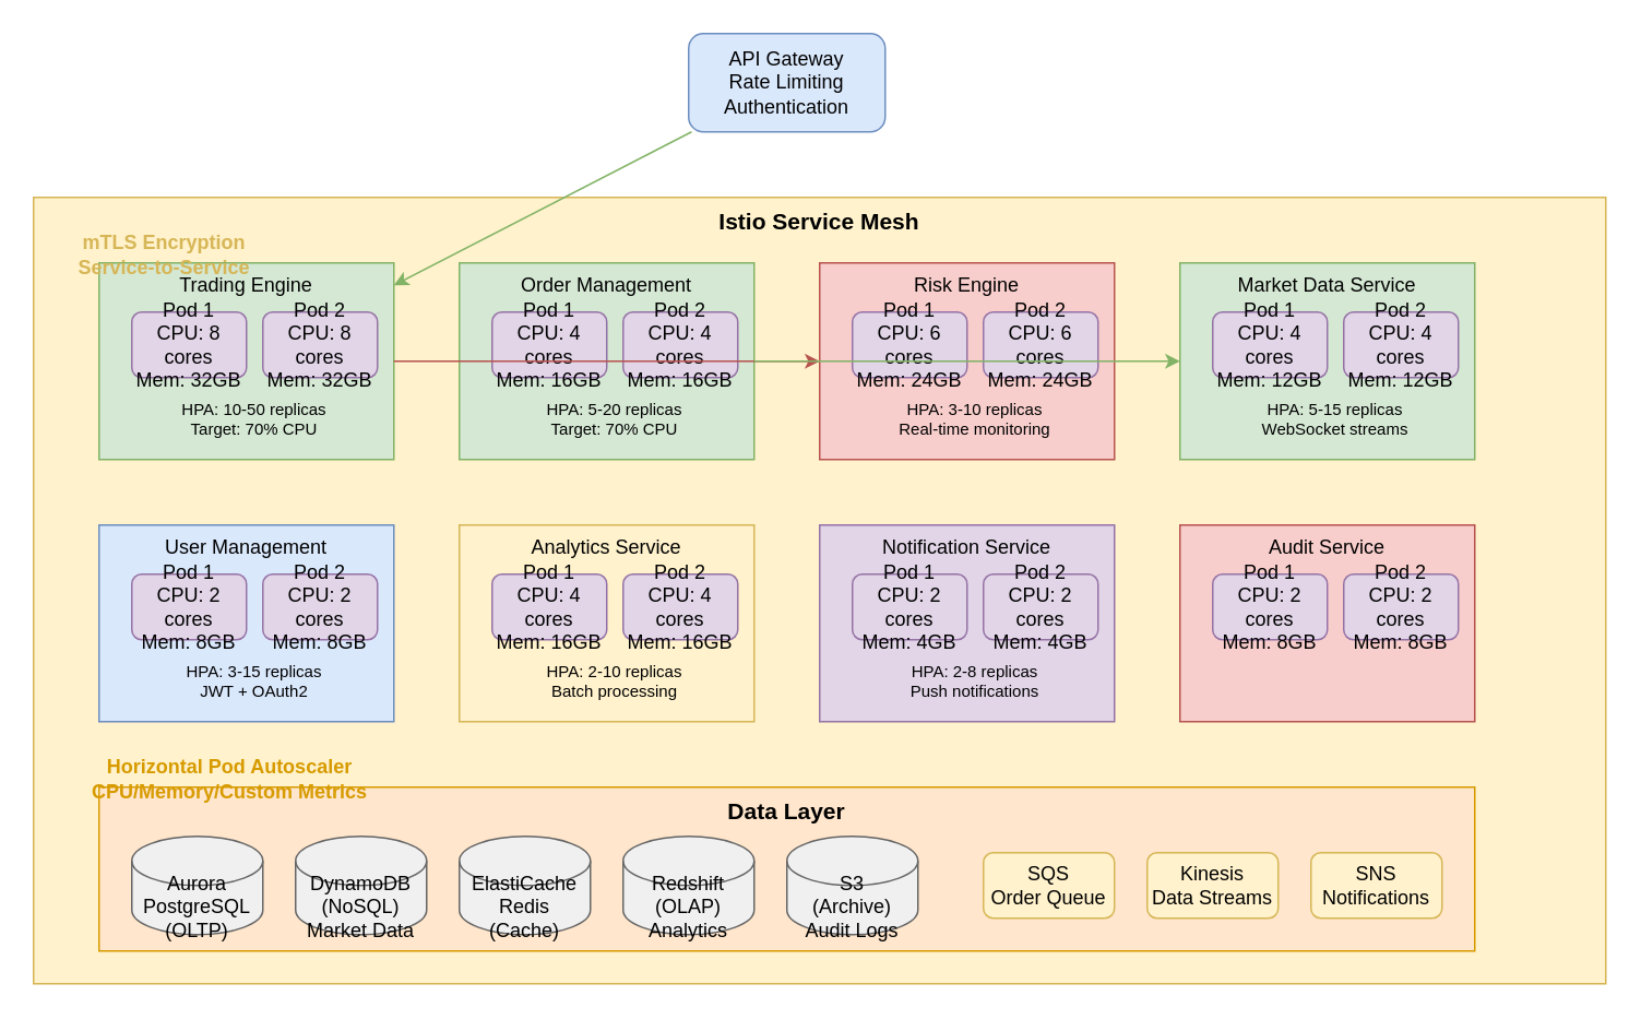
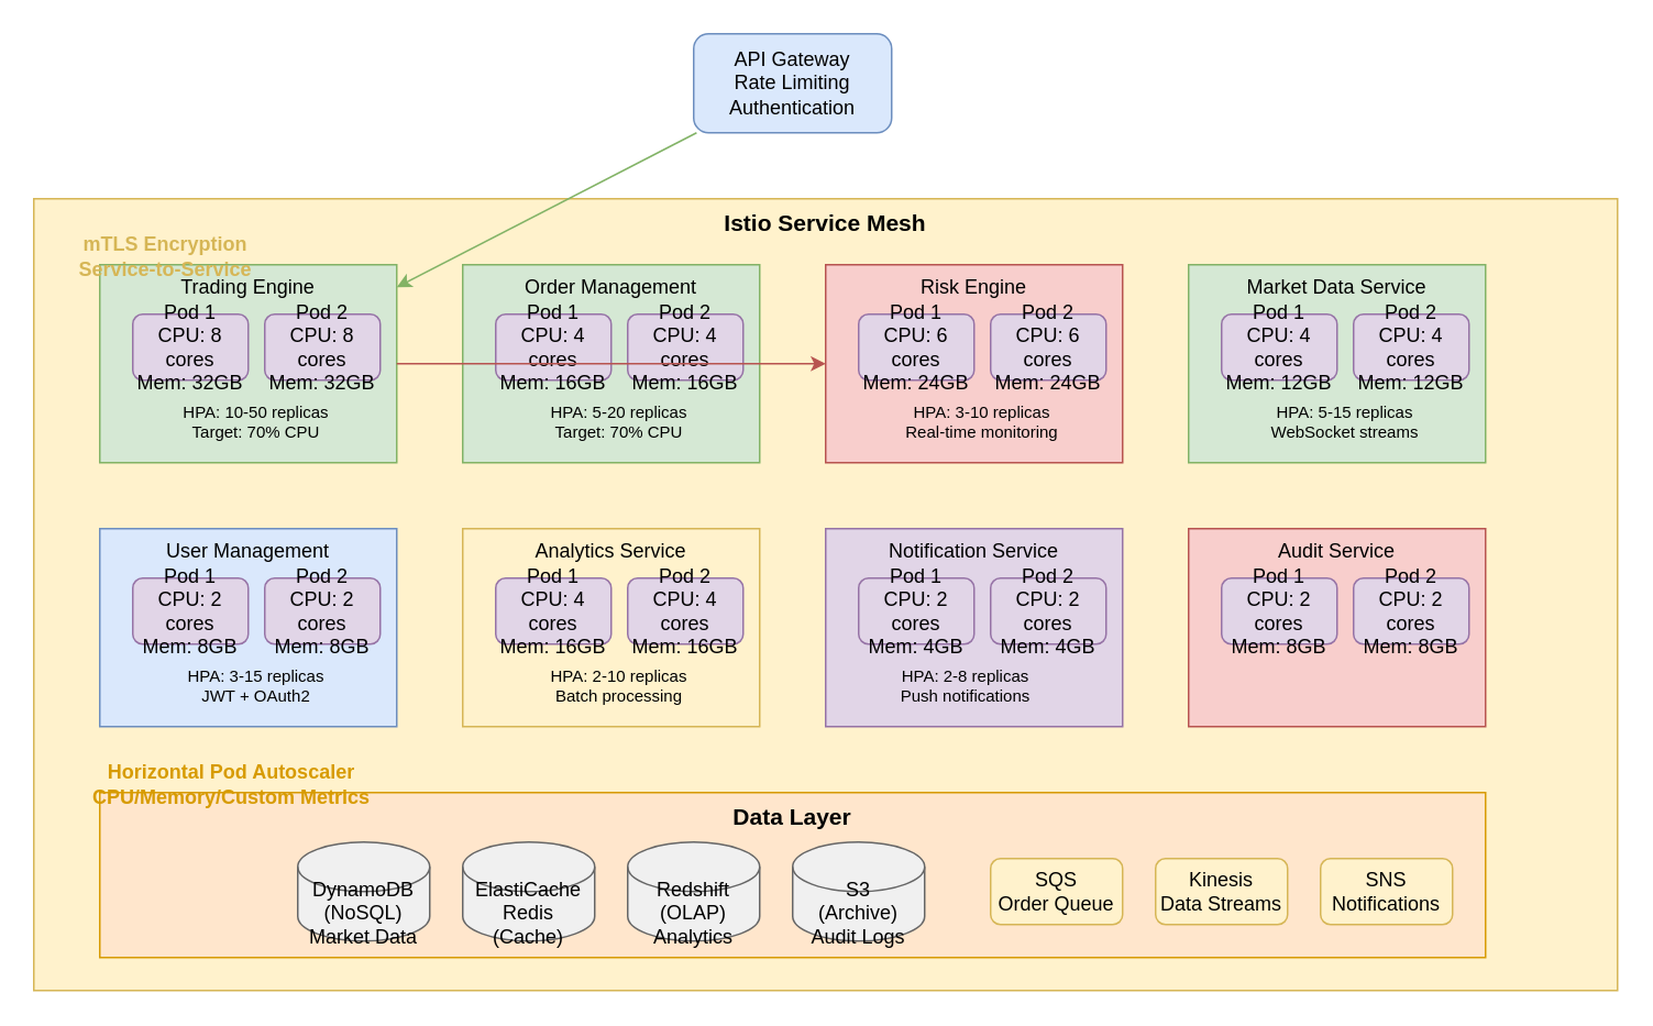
  <mxCell id="0" />
  <mxCell id="1" parent="0" />
  <mxCell id="2" value="API Gateway&#10;Rate Limiting&#10;Authentication" style="rounded=1;whiteSpace=wrap;html=1;fillColor=#dae8fc;strokeColor=#6c8ebf;" vertex="1" parent="1"><mxGeometry x="420" y="20" width="120" height="60" as="geometry" /></mxCell>
  <mxCell id="3" value="Istio Service Mesh" style="rounded=0;whiteSpace=wrap;html=1;fillColor=#fff2cc;strokeColor=#d6b656;verticalAlign=top;fontSize=14;fontStyle=1;" vertex="1" parent="1"><mxGeometry x="20" y="120" width="960" height="480" as="geometry" /></mxCell>
  <mxCell id="4" value="Trading Engine" style="rounded=0;whiteSpace=wrap;html=1;fillColor=#d5e8d4;strokeColor=#82b366;verticalAlign=top;" vertex="1" parent="1"><mxGeometry x="60" y="160" width="180" height="120" as="geometry" /></mxCell>
  <mxCell id="5" value="Pod 1&#10;CPU: 8 cores&#10;Mem: 32GB" style="rounded=1;whiteSpace=wrap;html=1;fillColor=#e1d5e7;strokeColor=#9673a6;" vertex="1" parent="1"><mxGeometry x="80" y="190" width="70" height="40" as="geometry" /></mxCell>
  <mxCell id="6" value="Pod 2&#10;CPU: 8 cores&#10;Mem: 32GB" style="rounded=1;whiteSpace=wrap;html=1;fillColor=#e1d5e7;strokeColor=#9673a6;" vertex="1" parent="1"><mxGeometry x="160" y="190" width="70" height="40" as="geometry" /></mxCell>
  <mxCell id="7" value="HPA: 10-50 replicas&#10;Target: 70% CPU" style="text;html=1;strokeColor=none;fillColor=none;align=center;verticalAlign=middle;whiteSpace=wrap;rounded=0;fontSize=10;" vertex="1" parent="1"><mxGeometry x="80" y="240" width="150" height="30" as="geometry" /></mxCell>
  <mxCell id="8" value="Order Management" style="rounded=0;whiteSpace=wrap;html=1;fillColor=#d5e8d4;strokeColor=#82b366;verticalAlign=top;" vertex="1" parent="1"><mxGeometry x="280" y="160" width="180" height="120" as="geometry" /></mxCell>
  <mxCell id="9" value="Pod 1&#10;CPU: 4 cores&#10;Mem: 16GB" style="rounded=1;whiteSpace=wrap;html=1;fillColor=#e1d5e7;strokeColor=#9673a6;" vertex="1" parent="1"><mxGeometry x="300" y="190" width="70" height="40" as="geometry" /></mxCell>
  <mxCell id="10" value="Pod 2&#10;CPU: 4 cores&#10;Mem: 16GB" style="rounded=1;whiteSpace=wrap;html=1;fillColor=#e1d5e7;strokeColor=#9673a6;" vertex="1" parent="1"><mxGeometry x="380" y="190" width="70" height="40" as="geometry" /></mxCell>
  <mxCell id="11" value="HPA: 5-20 replicas&#10;Target: 70% CPU" style="text;html=1;strokeColor=none;fillColor=none;align=center;verticalAlign=middle;whiteSpace=wrap;rounded=0;fontSize=10;" vertex="1" parent="1"><mxGeometry x="300" y="240" width="150" height="30" as="geometry" /></mxCell>
  <mxCell id="12" value="Risk Engine" style="rounded=0;whiteSpace=wrap;html=1;fillColor=#f8cecc;strokeColor=#b85450;verticalAlign=top;" vertex="1" parent="1"><mxGeometry x="500" y="160" width="180" height="120" as="geometry" /></mxCell>
  <mxCell id="13" value="Pod 1&#10;CPU: 6 cores&#10;Mem: 24GB" style="rounded=1;whiteSpace=wrap;html=1;fillColor=#e1d5e7;strokeColor=#9673a6;" vertex="1" parent="1"><mxGeometry x="520" y="190" width="70" height="40" as="geometry" /></mxCell>
  <mxCell id="14" value="Pod 2&#10;CPU: 6 cores&#10;Mem: 24GB" style="rounded=1;whiteSpace=wrap;html=1;fillColor=#e1d5e7;strokeColor=#9673a6;" vertex="1" parent="1"><mxGeometry x="600" y="190" width="70" height="40" as="geometry" /></mxCell>
  <mxCell id="15" value="HPA: 3-10 replicas&#10;Real-time monitoring" style="text;html=1;strokeColor=none;fillColor=none;align=center;verticalAlign=middle;whiteSpace=wrap;rounded=0;fontSize=10;" vertex="1" parent="1"><mxGeometry x="520" y="240" width="150" height="30" as="geometry" /></mxCell>
  <mxCell id="16" value="Market Data Service" style="rounded=0;whiteSpace=wrap;html=1;fillColor=#d5e8d4;strokeColor=#82b366;verticalAlign=top;" vertex="1" parent="1"><mxGeometry x="720" y="160" width="180" height="120" as="geometry" /></mxCell>
  <mxCell id="17" value="Pod 1&#10;CPU: 4 cores&#10;Mem: 12GB" style="rounded=1;whiteSpace=wrap;html=1;fillColor=#e1d5e7;strokeColor=#9673a6;" vertex="1" parent="1"><mxGeometry x="740" y="190" width="70" height="40" as="geometry" /></mxCell>
  <mxCell id="18" value="Pod 2&#10;CPU: 4 cores&#10;Mem: 12GB" style="rounded=1;whiteSpace=wrap;html=1;fillColor=#e1d5e7;strokeColor=#9673a6;" vertex="1" parent="1"><mxGeometry x="820" y="190" width="70" height="40" as="geometry" /></mxCell>
  <mxCell id="19" value="HPA: 5-15 replicas&#10;WebSocket streams" style="text;html=1;strokeColor=none;fillColor=none;align=center;verticalAlign=middle;whiteSpace=wrap;rounded=0;fontSize=10;" vertex="1" parent="1"><mxGeometry x="740" y="240" width="150" height="30" as="geometry" /></mxCell>
  <mxCell id="20" value="User Management" style="rounded=0;whiteSpace=wrap;html=1;fillColor=#dae8fc;strokeColor=#6c8ebf;verticalAlign=top;" vertex="1" parent="1"><mxGeometry x="60" y="320" width="180" height="120" as="geometry" /></mxCell>
  <mxCell id="21" value="Pod 1&#10;CPU: 2 cores&#10;Mem: 8GB" style="rounded=1;whiteSpace=wrap;html=1;fillColor=#e1d5e7;strokeColor=#9673a6;" vertex="1" parent="1"><mxGeometry x="80" y="350" width="70" height="40" as="geometry" /></mxCell>
  <mxCell id="22" value="Pod 2&#10;CPU: 2 cores&#10;Mem: 8GB" style="rounded=1;whiteSpace=wrap;html=1;fillColor=#e1d5e7;strokeColor=#9673a6;" vertex="1" parent="1"><mxGeometry x="160" y="350" width="70" height="40" as="geometry" /></mxCell>
  <mxCell id="23" value="HPA: 3-15 replicas&#10;JWT + OAuth2" style="text;html=1;strokeColor=none;fillColor=none;align=center;verticalAlign=middle;whiteSpace=wrap;rounded=0;fontSize=10;" vertex="1" parent="1"><mxGeometry x="80" y="400" width="150" height="30" as="geometry" /></mxCell>
  <mxCell id="24" value="Analytics Service" style="rounded=0;whiteSpace=wrap;html=1;fillColor=#fff2cc;strokeColor=#d6b656;verticalAlign=top;" vertex="1" parent="1"><mxGeometry x="280" y="320" width="180" height="120" as="geometry" /></mxCell>
  <mxCell id="25" value="Pod 1&#10;CPU: 4 cores&#10;Mem: 16GB" style="rounded=1;whiteSpace=wrap;html=1;fillColor=#e1d5e7;strokeColor=#9673a6;" vertex="1" parent="1"><mxGeometry x="300" y="350" width="70" height="40" as="geometry" /></mxCell>
  <mxCell id="26" value="Pod 2&#10;CPU: 4 cores&#10;Mem: 16GB" style="rounded=1;whiteSpace=wrap;html=1;fillColor=#e1d5e7;strokeColor=#9673a6;" vertex="1" parent="1"><mxGeometry x="380" y="350" width="70" height="40" as="geometry" /></mxCell>
  <mxCell id="27" value="HPA: 2-10 replicas&#10;Batch processing" style="text;html=1;strokeColor=none;fillColor=none;align=center;verticalAlign=middle;whiteSpace=wrap;rounded=0;fontSize=10;" vertex="1" parent="1"><mxGeometry x="300" y="400" width="150" height="30" as="geometry" /></mxCell>
  <mxCell id="28" value="Notification Service" style="rounded=0;whiteSpace=wrap;html=1;fillColor=#e1d5e7;strokeColor=#9673a6;verticalAlign=top;" vertex="1" parent="1"><mxGeometry x="500" y="320" width="180" height="120" as="geometry" /></mxCell>
  <mxCell id="29" value="Pod 1&#10;CPU: 2 cores&#10;Mem: 4GB" style="rounded=1;whiteSpace=wrap;html=1;fillColor=#e1d5e7;strokeColor=#9673a6;" vertex="1" parent="1"><mxGeometry x="520" y="350" width="70" height="40" as="geometry" /></mxCell>
  <mxCell id="30" value="Pod 2&#10;CPU: 2 cores&#10;Mem: 4GB" style="rounded=1;whiteSpace=wrap;html=1;fillColor=#e1d5e7;strokeColor=#9673a6;" vertex="1" parent="1"><mxGeometry x="600" y="350" width="70" height="40" as="geometry" /></mxCell>
- <mxCell id="31" value="HPA: 2-8 replicas&#10;Push notifications" style="text;html=1;strokeColor=none;fillColor=none;align=center;verticalAlign=middle;whiteSpace=wrap;rounded=0;fontSize=10;" vertex="1" parent="1"><mxGeometry x="520" y="400" width="150" height="30" as="geometry" /></mxCell>
+ <mxCell id="31" value="HPA: 2-8 replicas&#10;Push notifications" style="text;html=1;strokeColor=none;fillColor=none;align=center;verticalAlign=middle;whiteSpace=wrap;rounded=0;fontSize=10;" vertex="1" parent="1"><mxGeometry x="510" y="400" width="150" height="30" as="geometry" /></mxCell>
  <mxCell id="32" value="Audit Service" style="rounded=0;whiteSpace=wrap;html=1;fillColor=#f8cecc;strokeColor=#b85450;verticalAlign=top;" vertex="1" parent="1"><mxGeometry x="720" y="320" width="180" height="120" as="geometry" /></mxCell>
  <mxCell id="33" value="Pod 1&#10;CPU: 2 cores&#10;Mem: 8GB" style="rounded=1;whiteSpace=wrap;html=1;fillColor=#e1d5e7;strokeColor=#9673a6;" vertex="1" parent="1"><mxGeometry x="740" y="350" width="70" height="40" as="geometry" /></mxCell>
  <mxCell id="34" value="Pod 2&#10;CPU: 2 cores&#10;Mem: 8GB" style="rounded=1;whiteSpace=wrap;html=1;fillColor=#e1d5e7;strokeColor=#9673a6;" vertex="1" parent="1"><mxGeometry x="820" y="350" width="70" height="40" as="geometry" /></mxCell>
  <mxCell id="35" value="Data Layer" style="rounded=0;whiteSpace=wrap;html=1;fillColor=#ffe6cc;strokeColor=#d79b00;verticalAlign=top;fontSize=14;fontStyle=1;" vertex="1" parent="1"><mxGeometry x="60" y="480" width="840" height="100" as="geometry" /></mxCell>
- <mxCell id="36" value="Aurora&#10;PostgreSQL&#10;(OLTP)" style="shape=cylinder3;whiteSpace=wrap;html=1;boundedLbl=1;backgroundOutline=1;size=15;fillColor=#f0f0f0;strokeColor=#666666;" vertex="1" parent="1"><mxGeometry x="80" y="510" width="80" height="60" as="geometry" /></mxCell>
  <mxCell id="37" value="DynamoDB&#10;(NoSQL)&#10;Market Data" style="shape=cylinder3;whiteSpace=wrap;html=1;boundedLbl=1;backgroundOutline=1;size=15;fillColor=#f0f0f0;strokeColor=#666666;" vertex="1" parent="1"><mxGeometry x="180" y="510" width="80" height="60" as="geometry" /></mxCell>
  <mxCell id="38" value="ElastiCache&#10;Redis&#10;(Cache)" style="shape=cylinder3;whiteSpace=wrap;html=1;boundedLbl=1;backgroundOutline=1;size=15;fillColor=#f0f0f0;strokeColor=#666666;" vertex="1" parent="1"><mxGeometry x="280" y="510" width="80" height="60" as="geometry" /></mxCell>
  <mxCell id="39" value="Redshift&#10;(OLAP)&#10;Analytics" style="shape=cylinder3;whiteSpace=wrap;html=1;boundedLbl=1;backgroundOutline=1;size=15;fillColor=#f0f0f0;strokeColor=#666666;" vertex="1" parent="1"><mxGeometry x="380" y="510" width="80" height="60" as="geometry" /></mxCell>
  <mxCell id="40" value="S3&#10;(Archive)&#10;Audit Logs" style="shape=cylinder3;whiteSpace=wrap;html=1;boundedLbl=1;backgroundOutline=1;size=15;fillColor=#f0f0f0;strokeColor=#666666;" vertex="1" parent="1"><mxGeometry x="480" y="510" width="80" height="60" as="geometry" /></mxCell>
  <mxCell id="41" value="SQS&#10;Order Queue" style="rounded=1;whiteSpace=wrap;html=1;fillColor=#fff2cc;strokeColor=#d6b656;" vertex="1" parent="1"><mxGeometry x="600" y="520" width="80" height="40" as="geometry" /></mxCell>
  <mxCell id="42" value="Kinesis&#10;Data Streams" style="rounded=1;whiteSpace=wrap;html=1;fillColor=#fff2cc;strokeColor=#d6b656;" vertex="1" parent="1"><mxGeometry x="700" y="520" width="80" height="40" as="geometry" /></mxCell>
  <mxCell id="43" value="SNS&#10;Notifications" style="rounded=1;whiteSpace=wrap;html=1;fillColor=#fff2cc;strokeColor=#d6b656;" vertex="1" parent="1"><mxGeometry x="800" y="520" width="80" height="40" as="geometry" /></mxCell>
  <mxCell id="44" value="" style="endArrow=classic;html=1;rounded=0;strokeColor=#82b366;" edge="1" parent="1" source="2" target="4"><mxGeometry width="50" height="50" relative="1" as="geometry"><mxPoint x="420" y="80" as="sourcePoint" /><mxPoint x="240" y="160" as="targetPoint" /></mxGeometry></mxCell>
  <mxCell id="45" value="" style="endArrow=classic;html=1;rounded=0;strokeColor=#b85450;" edge="1" parent="1" source="4" target="12"><mxGeometry width="50" height="50" relative="1" as="geometry"><mxPoint x="240" y="220" as="sourcePoint" /><mxPoint x="500" y="220" as="targetPoint" /></mxGeometry></mxCell>
- <mxCell id="46" value="" style="endArrow=classic;html=1;rounded=0;strokeColor=#82b366;" edge="1" parent="1" source="8" target="16"><mxGeometry width="50" height="50" relative="1" as="geometry"><mxPoint x="460" y="220" as="sourcePoint" /><mxPoint x="720" y="220" as="targetPoint" /></mxGeometry></mxCell>
  <mxCell id="47" value="mTLS Encryption&#10;Service-to-Service" style="text;html=1;strokeColor=none;fillColor=none;align=center;verticalAlign=middle;whiteSpace=wrap;rounded=0;fontColor=#d6b656;fontStyle=1;" vertex="1" parent="1"><mxGeometry x="40" y="140" width="120" height="30" as="geometry" /></mxCell>
  <mxCell id="48" value="Horizontal Pod Autoscaler&#10;CPU/Memory/Custom Metrics" style="text;html=1;strokeColor=none;fillColor=none;align=center;verticalAlign=middle;whiteSpace=wrap;rounded=0;fontColor=#d79b00;fontStyle=1;" vertex="1" parent="1"><mxGeometry x="40" y="460" width="200" height="30" as="geometry" /></mxCell>
